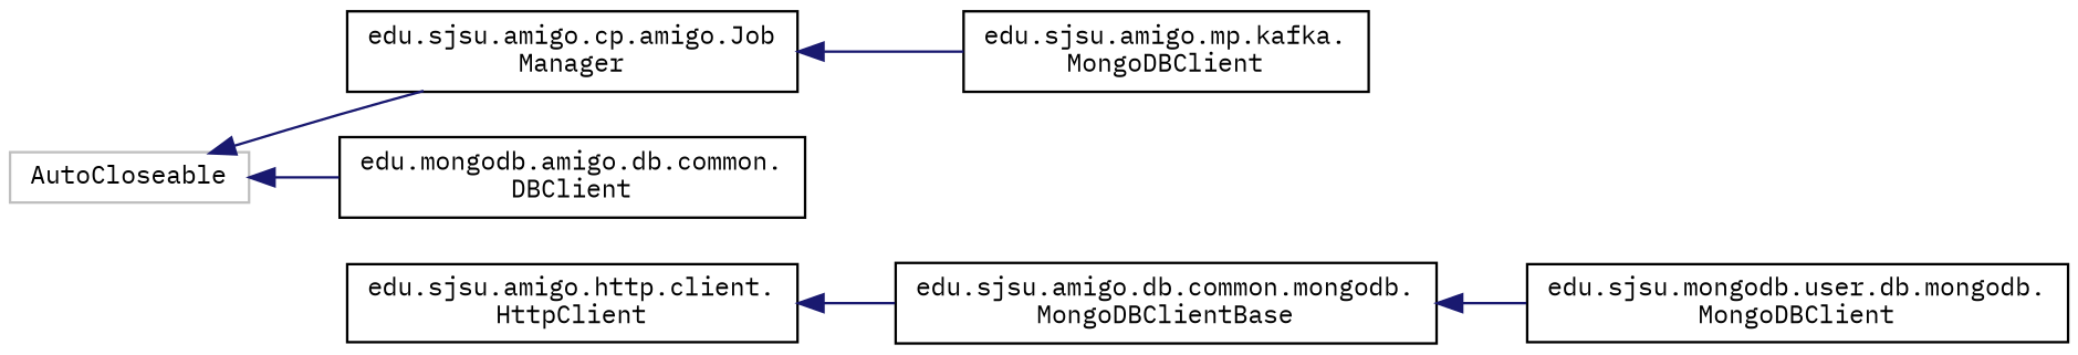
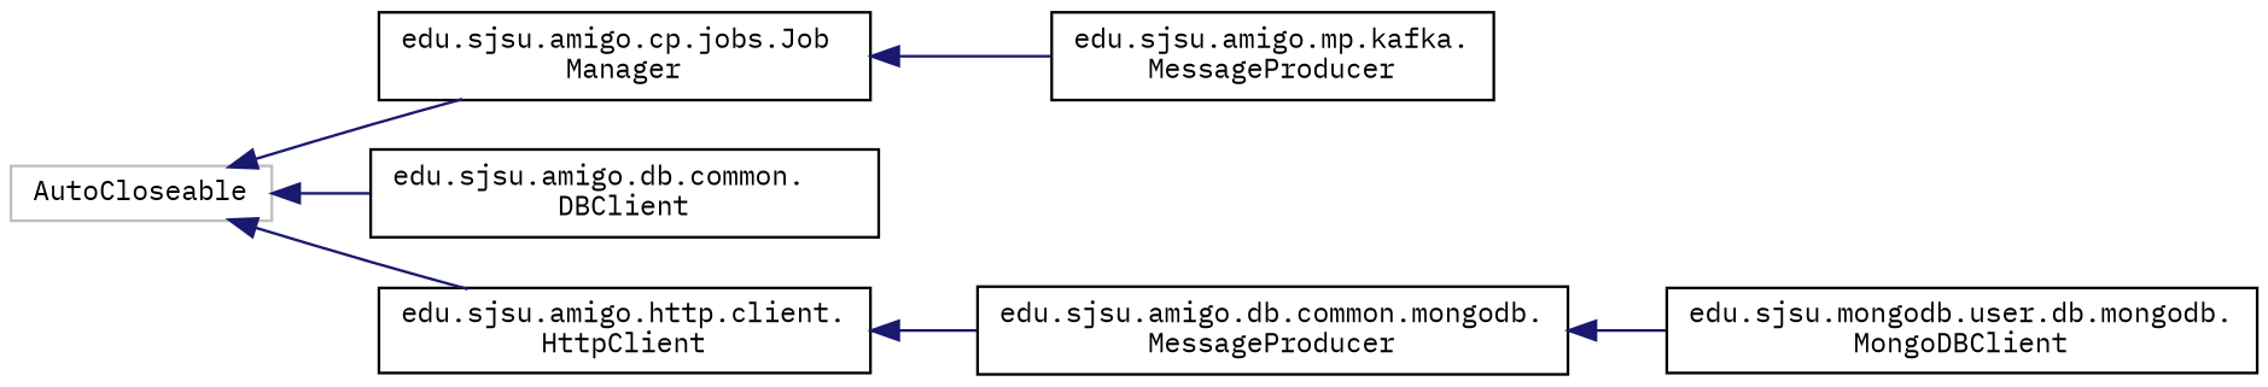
  digraph {
    fontname="IBM Plex Mono"
    rankdir=LR
    node [color=black fillcolor=white fontname="IBM Plex Mono" fontsize=10 shape=record style=filled]
    edge [color=midnightblue dir=back fontname="IBM Plex Mono" fontsize=10 labelfontname=Helvetica labelfontsize=10 style=solid]
    n1 [color=grey75 height=0.2 label=AutoCloseable width=0.4]
-   n2 [height=0.2 label="edu.sjsu.amigo.cp.amigo.Job\lManager" width=0.4]
-   n3 [height=0.2 label="edu.mongodb.amigo.db.common.\lDBClient" width=0.4]
+   n2 [height=0.2 label="edu.sjsu.amigo.cp.jobs.Job\lManager" width=0.4]
+   n3 [height=0.2 label="edu.sjsu.amigo.db.common.\lDBClient" width=0.4]
    n4 [height=0.2 label="edu.sjsu.amigo.http.client.\lHttpClient" width=0.4]
-   n5 [height=0.2 label="edu.sjsu.amigo.mp.kafka.\lMongoDBClient" width=0.4]
-   n6 [height=0.2 label="edu.sjsu.amigo.db.common.mongodb.\lMongoDBClientBase" width=0.4]
+   n5 [height=0.2 label="edu.sjsu.amigo.mp.kafka.\lMessageProducer" width=0.4]
+   n6 [height=0.2 label="edu.sjsu.amigo.db.common.mongodb.\lMessageProducer" width=0.4]
    n7 [height=0.2 label="edu.sjsu.mongodb.user.db.mongodb.\lMongoDBClient" width=0.4]
    n1 -> n2
    n1 -> n3
+   n1 -> n4
    n2 -> n5
    n4 -> n6
    n6 -> n7
  }
